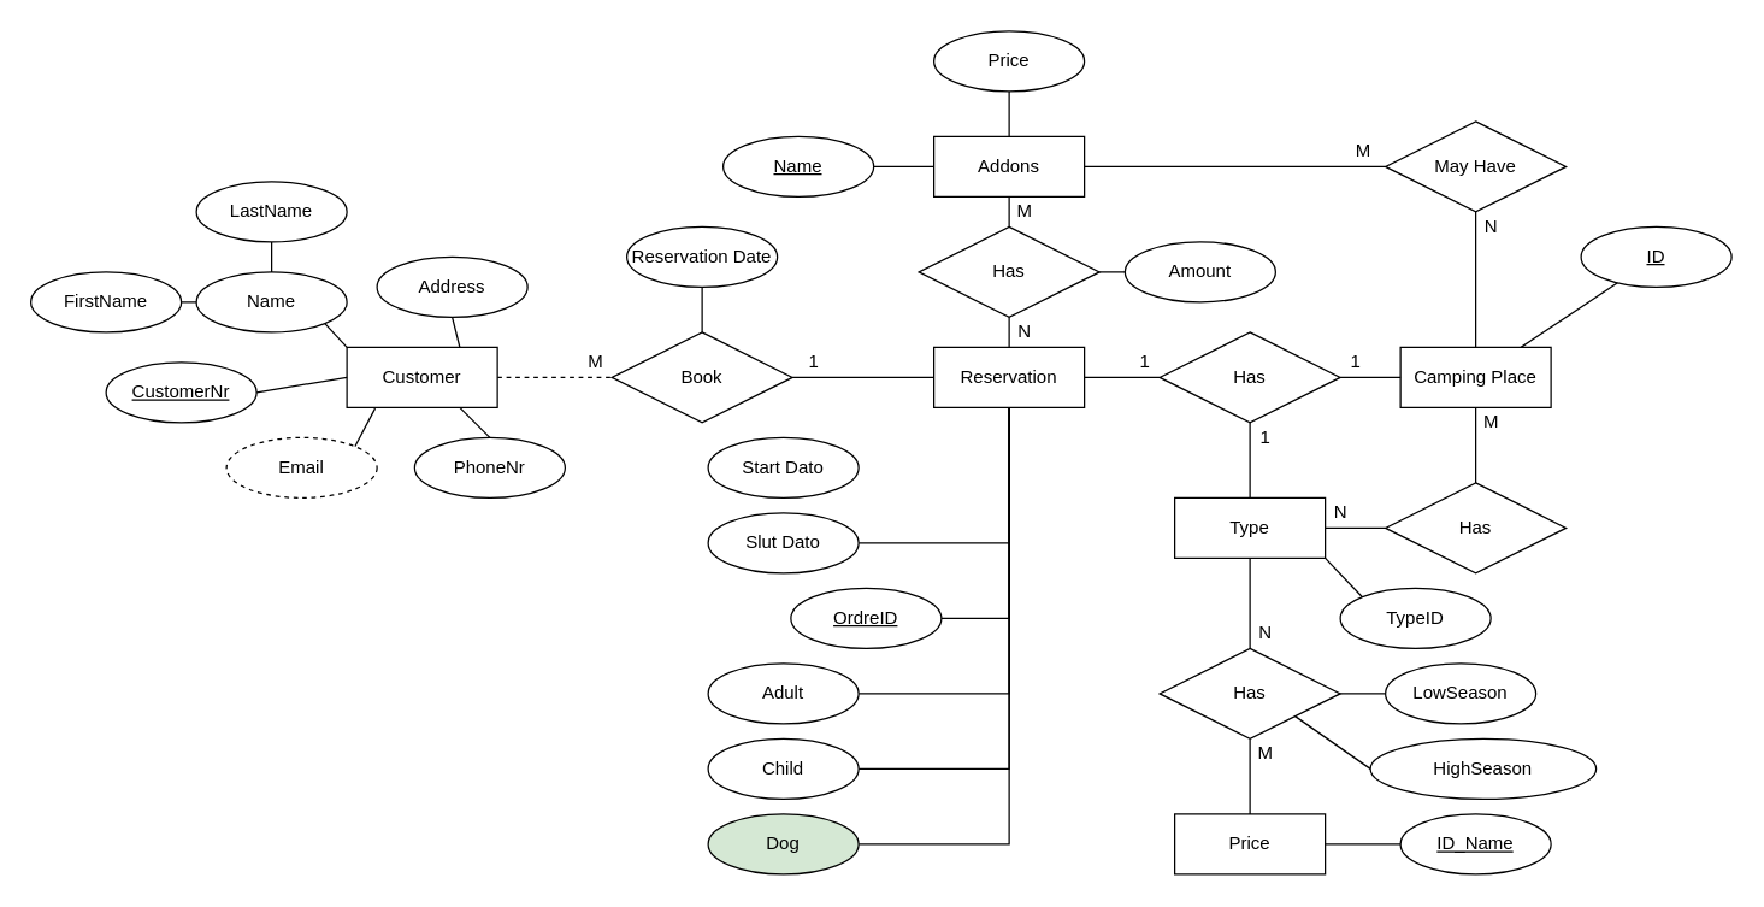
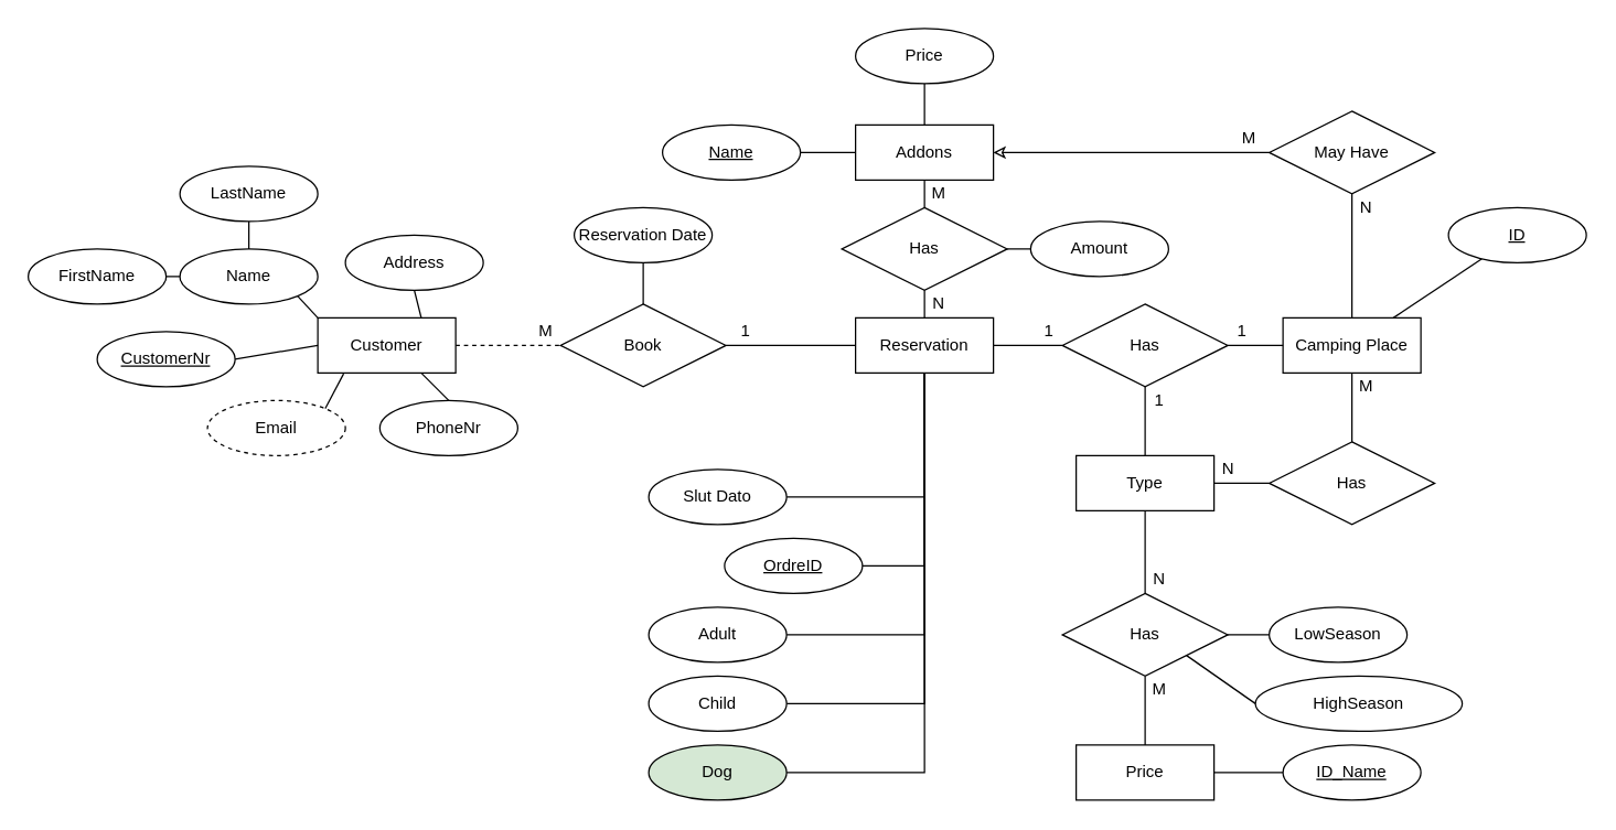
  <mxCell id="0" />
  <mxCell id="1" parent="0" />
  <mxCell id="2" style="rounded=0;orthogonalLoop=1;jettySize=auto;html=1;exitX=1;exitY=1;exitDx=0;exitDy=0;entryX=0;entryY=0;entryDx=0;entryDy=0;endArrow=none;endFill=0;" parent="1" source="3" target="5" edge="1"><mxGeometry relative="1" as="geometry" /></mxCell>
  <mxCell id="3" value="Name" style="ellipse;whiteSpace=wrap;html=1;align=center;" parent="1" vertex="1"><mxGeometry x="130" y="180" width="100" height="40" as="geometry" /></mxCell>
  <mxCell id="4" style="edgeStyle=none;rounded=0;orthogonalLoop=1;jettySize=auto;html=1;exitX=1;exitY=0.5;exitDx=0;exitDy=0;entryX=0;entryY=0.5;entryDx=0;entryDy=0;endArrow=none;endFill=0;dashed=1;" parent="1" source="5" target="32" edge="1"><mxGeometry relative="1" as="geometry" /></mxCell>
  <mxCell id="5" value="Customer" style="whiteSpace=wrap;html=1;align=center;" parent="1" vertex="1"><mxGeometry x="230" y="230" width="100" height="40" as="geometry" /></mxCell>
  <mxCell id="6" style="edgeStyle=none;rounded=0;orthogonalLoop=1;jettySize=auto;html=1;exitX=0.5;exitY=1;exitDx=0;exitDy=0;entryX=0.5;entryY=0;entryDx=0;entryDy=0;endArrow=none;endFill=0;" parent="1" source="7" target="3" edge="1"><mxGeometry relative="1" as="geometry" /></mxCell>
  <mxCell id="7" value="LastName" style="ellipse;whiteSpace=wrap;html=1;align=center;" parent="1" vertex="1"><mxGeometry x="130" y="120" width="100" height="40" as="geometry" /></mxCell>
  <mxCell id="8" style="edgeStyle=none;rounded=0;orthogonalLoop=1;jettySize=auto;html=1;exitX=1;exitY=0.5;exitDx=0;exitDy=0;entryX=0;entryY=0.5;entryDx=0;entryDy=0;endArrow=none;endFill=0;" parent="1" source="9" target="3" edge="1"><mxGeometry relative="1" as="geometry" /></mxCell>
  <mxCell id="9" value="FirstName" style="ellipse;whiteSpace=wrap;html=1;align=center;" parent="1" vertex="1"><mxGeometry y="180" width="100" height="40" as="geometry" x="20" /></mxCell>
  <mxCell id="10" style="edgeStyle=none;rounded=0;orthogonalLoop=1;jettySize=auto;html=1;exitX=1;exitY=0.5;exitDx=0;exitDy=0;entryX=0;entryY=0.5;entryDx=0;entryDy=0;endArrow=none;endFill=0;" parent="1" source="11" target="5" edge="1"><mxGeometry relative="1" as="geometry" /></mxCell>
  <mxCell id="11" value="&lt;u&gt;CustomerNr&lt;/u&gt;" style="ellipse;whiteSpace=wrap;html=1;align=center;" parent="1" vertex="1"><mxGeometry x="70" y="240" width="100" height="40" as="geometry" /></mxCell>
  <mxCell id="12" style="edgeStyle=none;rounded=0;orthogonalLoop=1;jettySize=auto;html=1;exitX=0.5;exitY=1;exitDx=0;exitDy=0;endArrow=none;endFill=0;entryX=0.75;entryY=0;entryDx=0;entryDy=0;" parent="1" source="13" target="5" edge="1"><mxGeometry relative="1" as="geometry" /></mxCell>
  <mxCell id="13" value="Address" style="ellipse;whiteSpace=wrap;html=1;align=center;" parent="1" vertex="1"><mxGeometry x="250" y="170" width="100" height="40" as="geometry" /></mxCell>
  <mxCell id="14" style="edgeStyle=none;rounded=0;orthogonalLoop=1;jettySize=auto;html=1;exitX=1;exitY=0;exitDx=0;exitDy=0;entryX=0.187;entryY=1.015;entryDx=0;entryDy=0;entryPerimeter=0;endArrow=none;endFill=0;" parent="1" source="15" target="5" edge="1"><mxGeometry relative="1" as="geometry" /></mxCell>
  <mxCell id="15" value="Email" style="ellipse;whiteSpace=wrap;html=1;align=center;dashed=1;" parent="1" vertex="1"><mxGeometry x="150" y="290" width="100" height="40" as="geometry" /></mxCell>
  <mxCell id="16" style="edgeStyle=none;rounded=0;orthogonalLoop=1;jettySize=auto;html=1;exitX=0.5;exitY=0;exitDx=0;exitDy=0;entryX=0.75;entryY=1;entryDx=0;entryDy=0;endArrow=none;endFill=0;" parent="1" source="17" target="5" edge="1"><mxGeometry relative="1" as="geometry" /></mxCell>
  <mxCell id="17" value="PhoneNr" style="ellipse;whiteSpace=wrap;html=1;align=center;" parent="1" vertex="1"><mxGeometry x="275" y="290" width="100" height="40" as="geometry" /></mxCell>
  <mxCell id="18" style="edgeStyle=none;rounded=0;orthogonalLoop=1;jettySize=auto;html=1;exitX=0.5;exitY=1;exitDx=0;exitDy=0;entryX=0.5;entryY=0;entryDx=0;entryDy=0;endArrow=none;endFill=0;" parent="1" source="19" target="74" edge="1"><mxGeometry relative="1" as="geometry" /></mxCell>
  <mxCell id="19" value="Camping Place" style="whiteSpace=wrap;html=1;align=center;" parent="1" vertex="1"><mxGeometry x="930" y="230" width="100" height="40" as="geometry" /></mxCell>
  <mxCell id="20" value="Price" style="whiteSpace=wrap;html=1;align=center;" parent="1" vertex="1"><mxGeometry x="780" y="540" width="100" height="40" as="geometry" /></mxCell>
  <mxCell id="21" style="edgeStyle=none;rounded=0;orthogonalLoop=1;jettySize=auto;html=1;exitX=0;exitY=0.5;exitDx=0;exitDy=0;entryX=1;entryY=1;entryDx=0;entryDy=0;endArrow=none;endFill=0;" edge="1" parent="1" source="22" target="29"><mxGeometry relative="1" as="geometry" /></mxCell>
  <mxCell id="22" value="HighSeason" style="ellipse;whiteSpace=wrap;html=1;align=center;" parent="1" vertex="1"><mxGeometry x="910" y="490" width="150" height="40" as="geometry" /></mxCell>
  <mxCell id="23" style="edgeStyle=none;rounded=0;orthogonalLoop=1;jettySize=auto;html=1;exitX=0;exitY=0.5;exitDx=0;exitDy=0;entryX=1;entryY=0.5;entryDx=0;entryDy=0;endArrow=none;endFill=0;" edge="1" parent="1" source="24" target="29"><mxGeometry relative="1" as="geometry" /></mxCell>
  <mxCell id="24" value="LowSeason" style="ellipse;whiteSpace=wrap;html=1;align=center;" parent="1" vertex="1"><mxGeometry x="920" y="440" width="100" height="40" as="geometry" /></mxCell>
  <mxCell id="25" style="edgeStyle=none;rounded=0;orthogonalLoop=1;jettySize=auto;html=1;entryX=1;entryY=0.5;entryDx=0;entryDy=0;endArrow=none;endFill=0;" parent="1" source="26" target="20" edge="1"><mxGeometry relative="1" as="geometry" /></mxCell>
  <mxCell id="26" value="&lt;u&gt;ID_Name&lt;/u&gt;" style="ellipse;whiteSpace=wrap;html=1;align=center;" parent="1" vertex="1"><mxGeometry x="930" y="540" width="100" height="40" as="geometry" /></mxCell>
  <mxCell id="27" style="edgeStyle=none;rounded=0;orthogonalLoop=1;jettySize=auto;html=1;exitX=0.5;exitY=1;exitDx=0;exitDy=0;entryX=0.5;entryY=0;entryDx=0;entryDy=0;endArrow=none;endFill=0;" parent="1" source="29" target="20" edge="1"><mxGeometry relative="1" as="geometry" /></mxCell>
  <mxCell id="28" style="edgeStyle=orthogonalEdgeStyle;rounded=0;orthogonalLoop=1;jettySize=auto;html=1;exitX=0.5;exitY=0;exitDx=0;exitDy=0;entryX=0.5;entryY=1;entryDx=0;entryDy=0;endArrow=none;endFill=0;" edge="1" parent="1" source="29" target="73"><mxGeometry relative="1" as="geometry" /></mxCell>
  <mxCell id="29" value="Has" style="shape=rhombus;perimeter=rhombusPerimeter;whiteSpace=wrap;html=1;align=center;" parent="1" vertex="1"><mxGeometry x="770" y="430" width="120" height="60" as="geometry" /></mxCell>
  <mxCell id="30" value="" style="edgeStyle=none;rounded=0;orthogonalLoop=1;jettySize=auto;html=1;endArrow=none;endFill=0;" parent="1" source="31" target="19" edge="1"><mxGeometry relative="1" as="geometry" /></mxCell>
  <mxCell id="31" value="&lt;u&gt;ID&lt;/u&gt;" style="ellipse;whiteSpace=wrap;html=1;align=center;" parent="1" vertex="1"><mxGeometry x="1050" y="150" width="100" height="40" as="geometry" /></mxCell>
  <mxCell id="32" value="Book" style="shape=rhombus;perimeter=rhombusPerimeter;whiteSpace=wrap;html=1;align=center;" parent="1" vertex="1"><mxGeometry x="406" y="220" width="120" height="60" as="geometry" /></mxCell>
- <mxCell id="33" value="Start Dato" style="ellipse;whiteSpace=wrap;html=1;align=center;" parent="1" vertex="1"><mxGeometry x="470" y="290" width="100" height="40" as="geometry" /></mxCell>
  <mxCell id="34" style="edgeStyle=orthogonalEdgeStyle;rounded=0;orthogonalLoop=1;jettySize=auto;html=1;exitX=1;exitY=0.5;exitDx=0;exitDy=0;endArrow=none;endFill=0;entryX=0.5;entryY=1;entryDx=0;entryDy=0;" parent="1" source="35" target="40" edge="1"><mxGeometry relative="1" as="geometry" /></mxCell>
  <mxCell id="35" value="Slut Dato" style="ellipse;whiteSpace=wrap;html=1;align=center;" parent="1" vertex="1"><mxGeometry x="470" y="340" width="100" height="40" as="geometry" /></mxCell>
  <mxCell id="36" value="Addons" style="whiteSpace=wrap;html=1;align=center;" parent="1" vertex="1"><mxGeometry x="620" y="90" width="100" height="40" as="geometry" /></mxCell>
  <mxCell id="37" style="edgeStyle=none;rounded=0;orthogonalLoop=1;jettySize=auto;html=1;exitX=0;exitY=0.5;exitDx=0;exitDy=0;entryX=1;entryY=0.5;entryDx=0;entryDy=0;endArrow=none;endFill=0;" parent="1" source="40" target="32" edge="1"><mxGeometry relative="1" as="geometry" /></mxCell>
  <mxCell id="38" style="edgeStyle=none;rounded=0;orthogonalLoop=1;jettySize=auto;html=1;exitX=1;exitY=0.5;exitDx=0;exitDy=0;entryX=0;entryY=0.5;entryDx=0;entryDy=0;endArrow=none;endFill=0;" parent="1" source="40" target="42" edge="1"><mxGeometry relative="1" as="geometry" /></mxCell>
  <mxCell id="39" style="edgeStyle=none;rounded=0;orthogonalLoop=1;jettySize=auto;html=1;exitX=0.5;exitY=1;exitDx=0;exitDy=0;entryX=0.5;entryY=0;entryDx=0;entryDy=0;endArrow=none;endFill=0;" parent="1" source="40" target="44" edge="1"><mxGeometry relative="1" as="geometry" /></mxCell>
  <mxCell id="40" value="Reservation" style="whiteSpace=wrap;html=1;align=center;" parent="1" vertex="1"><mxGeometry x="620" y="230" width="100" height="40" as="geometry" /></mxCell>
  <mxCell id="41" style="edgeStyle=none;rounded=0;orthogonalLoop=1;jettySize=auto;html=1;exitX=1;exitY=0.5;exitDx=0;exitDy=0;entryX=0;entryY=0.5;entryDx=0;entryDy=0;endArrow=none;endFill=0;" parent="1" source="42" target="19" edge="1"><mxGeometry relative="1" as="geometry" /></mxCell>
  <mxCell id="42" value="Has" style="shape=rhombus;perimeter=rhombusPerimeter;whiteSpace=wrap;html=1;align=center;" parent="1" vertex="1"><mxGeometry x="770" y="220" width="120" height="60" as="geometry" /></mxCell>
  <mxCell id="43" style="edgeStyle=none;rounded=0;orthogonalLoop=1;jettySize=auto;html=1;exitX=0.5;exitY=0;exitDx=0;exitDy=0;entryX=0.5;entryY=1;entryDx=0;entryDy=0;endArrow=none;endFill=0;" parent="1" source="44" target="36" edge="1"><mxGeometry relative="1" as="geometry" /></mxCell>
  <mxCell id="44" value="Has" style="shape=rhombus;perimeter=rhombusPerimeter;whiteSpace=wrap;html=1;align=center;" parent="1" vertex="1"><mxGeometry x="610" y="150" width="120" height="60" as="geometry" /></mxCell>
  <mxCell id="45" style="edgeStyle=none;rounded=0;orthogonalLoop=1;jettySize=auto;html=1;exitX=0.5;exitY=1;exitDx=0;exitDy=0;entryX=0.5;entryY=0;entryDx=0;entryDy=0;endArrow=none;endFill=0;" parent="1" source="46" target="36" edge="1"><mxGeometry relative="1" as="geometry" /></mxCell>
  <mxCell id="46" value="Price" style="ellipse;whiteSpace=wrap;html=1;align=center;" parent="1" vertex="1"><mxGeometry x="620" y="20" width="100" height="40" as="geometry" /></mxCell>
  <mxCell id="47" style="edgeStyle=none;rounded=0;orthogonalLoop=1;jettySize=auto;html=1;exitX=1;exitY=0.5;exitDx=0;exitDy=0;entryX=0;entryY=0.5;entryDx=0;entryDy=0;endArrow=none;endFill=0;" parent="1" source="48" target="36" edge="1"><mxGeometry relative="1" as="geometry" /></mxCell>
  <mxCell id="48" value="&lt;u&gt;Name&lt;/u&gt;" style="ellipse;whiteSpace=wrap;html=1;align=center;" parent="1" vertex="1"><mxGeometry x="480" y="90" width="100" height="40" as="geometry" /></mxCell>
  <mxCell id="49" style="edgeStyle=none;rounded=0;orthogonalLoop=1;jettySize=auto;html=1;exitX=0.5;exitY=1;exitDx=0;exitDy=0;entryX=0.5;entryY=0;entryDx=0;entryDy=0;endArrow=none;endFill=0;" parent="1" source="51" target="19" edge="1"><mxGeometry relative="1" as="geometry" /></mxCell>
- <mxCell id="50" style="edgeStyle=none;rounded=0;orthogonalLoop=1;jettySize=auto;html=1;exitX=0;exitY=0.5;exitDx=0;exitDy=0;entryX=1;entryY=0.5;entryDx=0;entryDy=0;endArrow=none;endFill=0;" parent="1" source="51" target="36" edge="1"><mxGeometry relative="1" as="geometry" /></mxCell>
+ <mxCell id="50" style="edgeStyle=none;rounded=0;orthogonalLoop=1;jettySize=auto;html=1;exitX=0;exitY=0.5;exitDx=0;exitDy=0;entryX=1;entryY=0.5;entryDx=0;entryDy=0;endArrow=classic;endFill=0;" parent="1" source="51" target="36" edge="1"><mxGeometry relative="1" as="geometry" /></mxCell>
  <mxCell id="51" value="May Have" style="shape=rhombus;perimeter=rhombusPerimeter;whiteSpace=wrap;html=1;align=center;" parent="1" vertex="1"><mxGeometry x="920" y="80" width="120" height="60" as="geometry" /></mxCell>
  <mxCell id="52" style="edgeStyle=orthogonalEdgeStyle;rounded=0;orthogonalLoop=1;jettySize=auto;html=1;exitX=1;exitY=0.5;exitDx=0;exitDy=0;entryX=0.5;entryY=1;entryDx=0;entryDy=0;endArrow=none;endFill=0;" parent="1" source="53" target="40" edge="1"><mxGeometry relative="1" as="geometry" /></mxCell>
  <mxCell id="53" value="Child" style="ellipse;whiteSpace=wrap;html=1;align=center;" parent="1" vertex="1"><mxGeometry x="470" y="490" width="100" height="40" as="geometry" /></mxCell>
  <mxCell id="54" style="edgeStyle=orthogonalEdgeStyle;rounded=0;orthogonalLoop=1;jettySize=auto;html=1;exitX=1;exitY=0.5;exitDx=0;exitDy=0;endArrow=none;endFill=0;" parent="1" source="55" target="40" edge="1"><mxGeometry relative="1" as="geometry" /></mxCell>
  <mxCell id="55" value="&lt;u&gt;OrdreID&lt;/u&gt;" style="ellipse;whiteSpace=wrap;html=1;align=center;" parent="1" vertex="1"><mxGeometry x="525" y="390" width="100" height="40" as="geometry" /></mxCell>
  <mxCell id="56" style="edgeStyle=orthogonalEdgeStyle;rounded=0;orthogonalLoop=1;jettySize=auto;html=1;exitX=1;exitY=0.5;exitDx=0;exitDy=0;entryX=0.5;entryY=1;entryDx=0;entryDy=0;endArrow=none;endFill=0;" parent="1" source="57" target="40" edge="1"><mxGeometry relative="1" as="geometry" /></mxCell>
  <mxCell id="57" value="Adult" style="ellipse;whiteSpace=wrap;html=1;align=center;" parent="1" vertex="1"><mxGeometry x="470" y="440" width="100" height="40" as="geometry" /></mxCell>
  <mxCell id="58" style="edgeStyle=orthogonalEdgeStyle;rounded=0;orthogonalLoop=1;jettySize=auto;html=1;exitX=1;exitY=0.5;exitDx=0;exitDy=0;entryX=0.5;entryY=1;entryDx=0;entryDy=0;endArrow=none;endFill=0;" parent="1" source="59" target="40" edge="1"><mxGeometry relative="1" as="geometry" /></mxCell>
  <mxCell id="59" value="Dog" style="ellipse;whiteSpace=wrap;html=1;align=center;fillColor=#d5e8d4;" parent="1" vertex="1"><mxGeometry x="470" y="540" width="100" height="40" as="geometry" /></mxCell>
  <mxCell id="60" style="edgeStyle=none;rounded=0;orthogonalLoop=1;jettySize=auto;html=1;exitX=0;exitY=0.5;exitDx=0;exitDy=0;entryX=1;entryY=0.5;entryDx=0;entryDy=0;endArrow=none;endFill=0;" parent="1" source="61" target="44" edge="1"><mxGeometry relative="1" as="geometry" /></mxCell>
  <mxCell id="61" value="Amount" style="ellipse;whiteSpace=wrap;html=1;align=center;" parent="1" vertex="1"><mxGeometry x="747" y="160" width="100" height="40" as="geometry" /></mxCell>
  <mxCell id="62" style="edgeStyle=none;rounded=0;orthogonalLoop=1;jettySize=auto;html=1;exitX=0.5;exitY=1;exitDx=0;exitDy=0;entryX=0.5;entryY=0;entryDx=0;entryDy=0;endArrow=none;endFill=0;" parent="1" source="63" target="32" edge="1"><mxGeometry relative="1" as="geometry" /></mxCell>
  <mxCell id="63" value="Reservation Date" style="ellipse;whiteSpace=wrap;html=1;align=center;" parent="1" vertex="1"><mxGeometry x="416" y="150" width="100" height="40" as="geometry" /></mxCell>
  <mxCell id="64" value="M" style="text;html=1;align=center;verticalAlign=middle;resizable=0;points=[];autosize=1;strokeColor=none;" parent="1" vertex="1"><mxGeometry x="380" y="230" width="30" height="20" as="geometry" /></mxCell>
  <mxCell id="65" value="1" style="text;html=1;align=center;verticalAlign=middle;resizable=0;points=[];autosize=1;strokeColor=none;" parent="1" vertex="1"><mxGeometry x="530" y="230" width="20" height="20" as="geometry" /></mxCell>
  <mxCell id="66" value="1" style="text;html=1;align=center;verticalAlign=middle;resizable=0;points=[];autosize=1;strokeColor=none;" parent="1" vertex="1"><mxGeometry x="750" y="230" width="20" height="20" as="geometry" /></mxCell>
  <mxCell id="67" value="M" style="text;html=1;align=center;verticalAlign=middle;resizable=0;points=[];autosize=1;strokeColor=none;" parent="1" vertex="1"><mxGeometry x="890" y="90" width="30" height="20" as="geometry" /></mxCell>
  <mxCell id="68" value="N" style="text;html=1;align=center;verticalAlign=middle;resizable=0;points=[];autosize=1;strokeColor=none;" parent="1" vertex="1"><mxGeometry x="980" y="140" width="20" height="20" as="geometry" /></mxCell>
  <mxCell id="69" value="N" style="text;html=1;align=center;verticalAlign=middle;resizable=0;points=[];autosize=1;strokeColor=none;" parent="1" vertex="1"><mxGeometry x="670" y="210" width="20" height="20" as="geometry" /></mxCell>
  <mxCell id="70" value="M" style="text;html=1;align=center;verticalAlign=middle;resizable=0;points=[];autosize=1;strokeColor=none;" parent="1" vertex="1"><mxGeometry x="665" y="130" width="30" height="20" as="geometry" /></mxCell>
  <mxCell id="71" style="edgeStyle=orthogonalEdgeStyle;rounded=0;orthogonalLoop=1;jettySize=auto;html=1;exitX=0.5;exitY=0;exitDx=0;exitDy=0;entryX=0.5;entryY=1;entryDx=0;entryDy=0;endArrow=none;endFill=0;" edge="1" parent="1" source="73" target="42"><mxGeometry relative="1" as="geometry" /></mxCell>
  <mxCell id="72" style="edgeStyle=orthogonalEdgeStyle;rounded=0;orthogonalLoop=1;jettySize=auto;html=1;exitX=1;exitY=0.5;exitDx=0;exitDy=0;entryX=0;entryY=0.5;entryDx=0;entryDy=0;endArrow=none;endFill=0;" edge="1" parent="1" source="73" target="74"><mxGeometry relative="1" as="geometry" /></mxCell>
  <mxCell id="73" value="Type" style="whiteSpace=wrap;html=1;align=center;" parent="1" vertex="1"><mxGeometry x="780" y="330" width="100" height="40" as="geometry" /></mxCell>
  <mxCell id="74" value="Has" style="shape=rhombus;perimeter=rhombusPerimeter;whiteSpace=wrap;html=1;align=center;" parent="1" vertex="1"><mxGeometry x="920" y="320" width="120" height="60" as="geometry" /></mxCell>
- <mxCell id="75" style="rounded=0;orthogonalLoop=1;jettySize=auto;html=1;exitX=0;exitY=0;exitDx=0;exitDy=0;entryX=1;entryY=1;entryDx=0;entryDy=0;endArrow=none;endFill=0;" edge="1" parent="1" source="76" target="73"><mxGeometry relative="1" as="geometry" /></mxCell>
- <mxCell id="76" value="TypeID" style="ellipse;whiteSpace=wrap;html=1;align=center;" parent="1" vertex="1"><mxGeometry x="890" y="390" width="100" height="40" as="geometry" /></mxCell>
  <mxCell id="77" value="M" style="text;html=1;align=center;verticalAlign=middle;resizable=0;points=[];autosize=1;strokeColor=none;" vertex="1" parent="1"><mxGeometry x="825" y="490" width="30" height="20" as="geometry" /></mxCell>
  <mxCell id="78" value="N" style="text;html=1;align=center;verticalAlign=middle;resizable=0;points=[];autosize=1;strokeColor=none;" vertex="1" parent="1"><mxGeometry x="830" y="410" width="20" height="20" as="geometry" /></mxCell>
  <mxCell id="79" value="1" style="text;html=1;align=center;verticalAlign=middle;resizable=0;points=[];autosize=1;strokeColor=none;" vertex="1" parent="1"><mxGeometry x="830" y="280" width="20" height="20" as="geometry" /></mxCell>
  <mxCell id="80" value="1" style="text;html=1;align=center;verticalAlign=middle;resizable=0;points=[];autosize=1;strokeColor=none;" vertex="1" parent="1"><mxGeometry x="890" y="230" width="20" height="20" as="geometry" /></mxCell>
  <mxCell id="81" value="N" style="text;html=1;align=center;verticalAlign=middle;resizable=0;points=[];autosize=1;strokeColor=none;" vertex="1" parent="1"><mxGeometry x="880" y="330" width="20" height="20" as="geometry" /></mxCell>
  <mxCell id="82" value="M" style="text;html=1;align=center;verticalAlign=middle;resizable=0;points=[];autosize=1;strokeColor=none;" vertex="1" parent="1"><mxGeometry x="975" y="270" width="30" height="20" as="geometry" /></mxCell>
